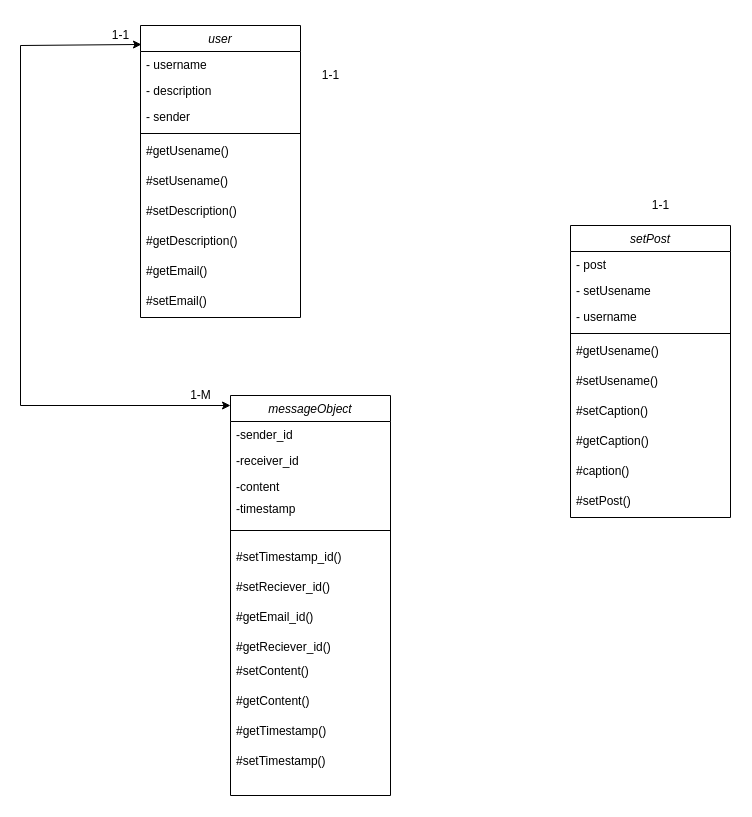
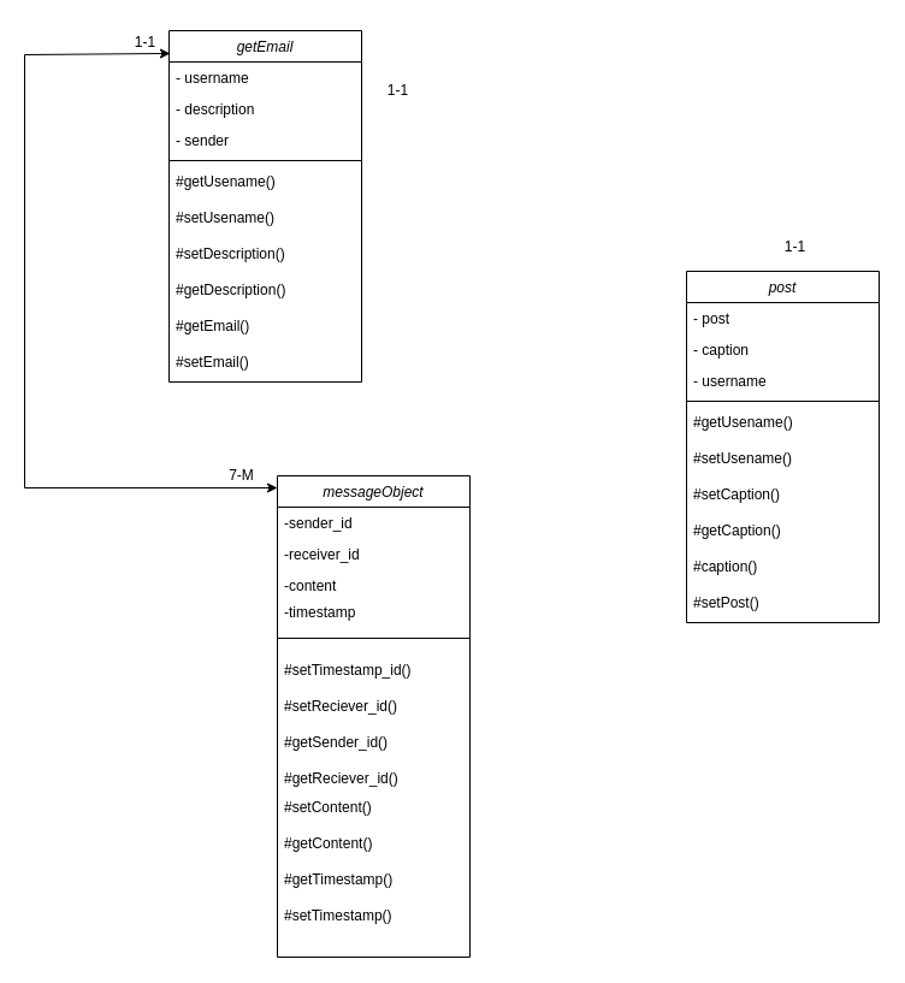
  <mxCell id="0" />
  <mxCell id="1" parent="0" />
- <mxCell id="2" value="user" style="swimlane;fontStyle=2;align=center;verticalAlign=top;childLayout=stackLayout;horizontal=1;startSize=26;horizontalStack=0;resizeParent=1;resizeLast=0;collapsible=1;marginBottom=0;rounded=0;shadow=0;strokeWidth=1;" parent="1" vertex="1"><mxGeometry x="140" y="25" width="160" height="292" as="geometry"><mxRectangle x="230" y="140" width="160" height="26" as="alternateBounds" /></mxGeometry></mxCell>
+ <mxCell id="2" value="getEmail" style="swimlane;fontStyle=2;align=center;verticalAlign=top;childLayout=stackLayout;horizontal=1;startSize=26;horizontalStack=0;resizeParent=1;resizeLast=0;collapsible=1;marginBottom=0;rounded=0;shadow=0;strokeWidth=1;" parent="1" vertex="1"><mxGeometry x="140" y="25" width="160" height="292" as="geometry"><mxRectangle x="230" y="140" width="160" height="26" as="alternateBounds" /></mxGeometry></mxCell>
  <mxCell id="3" value="- username" style="text;align=left;verticalAlign=top;spacingLeft=4;spacingRight=4;overflow=hidden;rotatable=0;points=[[0,0.5],[1,0.5]];portConstraint=eastwest;" parent="2" vertex="1"><mxGeometry y="26" width="160" height="26" as="geometry" /></mxCell>
  <mxCell id="4" value="- description" style="text;align=left;verticalAlign=top;spacingLeft=4;spacingRight=4;overflow=hidden;rotatable=0;points=[[0,0.5],[1,0.5]];portConstraint=eastwest;rounded=0;shadow=0;html=0;" parent="2" vertex="1"><mxGeometry y="52" width="160" height="26" as="geometry" /></mxCell>
  <mxCell id="5" value="- sender" style="text;align=left;verticalAlign=top;spacingLeft=4;spacingRight=4;overflow=hidden;rotatable=0;points=[[0,0.5],[1,0.5]];portConstraint=eastwest;rounded=0;shadow=0;html=0;" parent="2" vertex="1"><mxGeometry y="78" width="160" height="26" as="geometry" /></mxCell>
  <mxCell id="6" value="" style="line;html=1;strokeWidth=1;align=left;verticalAlign=middle;spacingTop=-1;spacingLeft=3;spacingRight=3;rotatable=0;labelPosition=right;points=[];portConstraint=eastwest;" parent="2" vertex="1"><mxGeometry y="104" width="160" height="8" as="geometry" /></mxCell>
  <mxCell id="7" value="#getUsename()&#10;" style="text;align=left;verticalAlign=top;spacingLeft=4;spacingRight=4;overflow=hidden;rotatable=0;points=[[0,0.5],[1,0.5]];portConstraint=eastwest;" vertex="1" parent="2"><mxGeometry y="112" width="160" height="30" as="geometry" /></mxCell>
  <mxCell id="8" value="#setUsename()&#10;" style="text;align=left;verticalAlign=top;spacingLeft=4;spacingRight=4;overflow=hidden;rotatable=0;points=[[0,0.5],[1,0.5]];portConstraint=eastwest;" vertex="1" parent="2"><mxGeometry y="142" width="160" height="30" as="geometry" /></mxCell>
  <mxCell id="9" value="#setDescription()&#10;" style="text;align=left;verticalAlign=top;spacingLeft=4;spacingRight=4;overflow=hidden;rotatable=0;points=[[0,0.5],[1,0.5]];portConstraint=eastwest;" vertex="1" parent="2"><mxGeometry y="172" width="160" height="30" as="geometry" /></mxCell>
  <mxCell id="10" value="#getDescription()&#10;" style="text;align=left;verticalAlign=top;spacingLeft=4;spacingRight=4;overflow=hidden;rotatable=0;points=[[0,0.5],[1,0.5]];portConstraint=eastwest;" vertex="1" parent="2"><mxGeometry y="202" width="160" height="30" as="geometry" /></mxCell>
  <mxCell id="11" value="#getEmail()&#10;" style="text;align=left;verticalAlign=top;spacingLeft=4;spacingRight=4;overflow=hidden;rotatable=0;points=[[0,0.5],[1,0.5]];portConstraint=eastwest;" vertex="1" parent="2"><mxGeometry y="232" width="160" height="30" as="geometry" /></mxCell>
  <mxCell id="12" value="#setEmail()&#10;" style="text;align=left;verticalAlign=top;spacingLeft=4;spacingRight=4;overflow=hidden;rotatable=0;points=[[0,0.5],[1,0.5]];portConstraint=eastwest;" vertex="1" parent="2"><mxGeometry y="262" width="160" height="30" as="geometry" /></mxCell>
- <mxCell id="13" value="setPost" style="swimlane;fontStyle=2;align=center;verticalAlign=top;childLayout=stackLayout;horizontal=1;startSize=26;horizontalStack=0;resizeParent=1;resizeLast=0;collapsible=1;marginBottom=0;rounded=0;shadow=0;strokeWidth=1;" vertex="1" parent="1"><mxGeometry x="570" y="225" width="160" height="292" as="geometry"><mxRectangle x="230" y="140" width="160" height="26" as="alternateBounds" /></mxGeometry></mxCell>
+ <mxCell id="13" value="post" style="swimlane;fontStyle=2;align=center;verticalAlign=top;childLayout=stackLayout;horizontal=1;startSize=26;horizontalStack=0;resizeParent=1;resizeLast=0;collapsible=1;marginBottom=0;rounded=0;shadow=0;strokeWidth=1;" vertex="1" parent="1"><mxGeometry x="570" y="225" width="160" height="292" as="geometry"><mxRectangle x="230" y="140" width="160" height="26" as="alternateBounds" /></mxGeometry></mxCell>
  <mxCell id="14" value="- post" style="text;align=left;verticalAlign=top;spacingLeft=4;spacingRight=4;overflow=hidden;rotatable=0;points=[[0,0.5],[1,0.5]];portConstraint=eastwest;" vertex="1" parent="13"><mxGeometry y="26" width="160" height="26" as="geometry" /></mxCell>
- <mxCell id="15" value="- setUsename" style="text;align=left;verticalAlign=top;spacingLeft=4;spacingRight=4;overflow=hidden;rotatable=0;points=[[0,0.5],[1,0.5]];portConstraint=eastwest;rounded=0;shadow=0;html=0;" vertex="1" parent="13"><mxGeometry y="52" width="160" height="26" as="geometry" /></mxCell>
+ <mxCell id="15" value="- caption" style="text;align=left;verticalAlign=top;spacingLeft=4;spacingRight=4;overflow=hidden;rotatable=0;points=[[0,0.5],[1,0.5]];portConstraint=eastwest;rounded=0;shadow=0;html=0;" vertex="1" parent="13"><mxGeometry y="52" width="160" height="26" as="geometry" /></mxCell>
  <mxCell id="16" value="- username" style="text;align=left;verticalAlign=top;spacingLeft=4;spacingRight=4;overflow=hidden;rotatable=0;points=[[0,0.5],[1,0.5]];portConstraint=eastwest;rounded=0;shadow=0;html=0;" vertex="1" parent="13"><mxGeometry y="78" width="160" height="26" as="geometry" /></mxCell>
  <mxCell id="17" value="" style="line;html=1;strokeWidth=1;align=left;verticalAlign=middle;spacingTop=-1;spacingLeft=3;spacingRight=3;rotatable=0;labelPosition=right;points=[];portConstraint=eastwest;" vertex="1" parent="13"><mxGeometry y="104" width="160" height="8" as="geometry" /></mxCell>
  <mxCell id="18" value="#getUsename()&#10;" style="text;align=left;verticalAlign=top;spacingLeft=4;spacingRight=4;overflow=hidden;rotatable=0;points=[[0,0.5],[1,0.5]];portConstraint=eastwest;" vertex="1" parent="13"><mxGeometry y="112" width="160" height="30" as="geometry" /></mxCell>
  <mxCell id="19" value="#setUsename()&#10;" style="text;align=left;verticalAlign=top;spacingLeft=4;spacingRight=4;overflow=hidden;rotatable=0;points=[[0,0.5],[1,0.5]];portConstraint=eastwest;" vertex="1" parent="13"><mxGeometry y="142" width="160" height="30" as="geometry" /></mxCell>
  <mxCell id="20" value="#setCaption()&#10;" style="text;align=left;verticalAlign=top;spacingLeft=4;spacingRight=4;overflow=hidden;rotatable=0;points=[[0,0.5],[1,0.5]];portConstraint=eastwest;" vertex="1" parent="13"><mxGeometry y="172" width="160" height="30" as="geometry" /></mxCell>
  <mxCell id="21" value="#getCaption()&#10;" style="text;align=left;verticalAlign=top;spacingLeft=4;spacingRight=4;overflow=hidden;rotatable=0;points=[[0,0.5],[1,0.5]];portConstraint=eastwest;" vertex="1" parent="13"><mxGeometry y="202" width="160" height="30" as="geometry" /></mxCell>
  <mxCell id="22" value="#caption()&#10;" style="text;align=left;verticalAlign=top;spacingLeft=4;spacingRight=4;overflow=hidden;rotatable=0;points=[[0,0.5],[1,0.5]];portConstraint=eastwest;" vertex="1" parent="13"><mxGeometry y="232" width="160" height="30" as="geometry" /></mxCell>
  <mxCell id="23" value="#setPost()&#10;" style="text;align=left;verticalAlign=top;spacingLeft=4;spacingRight=4;overflow=hidden;rotatable=0;points=[[0,0.5],[1,0.5]];portConstraint=eastwest;" vertex="1" parent="13"><mxGeometry y="262" width="160" height="30" as="geometry" /></mxCell>
  <mxCell id="24" value="messageObject" style="swimlane;fontStyle=2;align=center;verticalAlign=top;childLayout=stackLayout;horizontal=1;startSize=26;horizontalStack=0;resizeParent=1;resizeLast=0;collapsible=1;marginBottom=0;rounded=0;shadow=0;strokeWidth=1;" vertex="1" parent="1"><mxGeometry x="230" y="395" width="160" height="400" as="geometry"><mxRectangle x="230" y="140" width="160" height="26" as="alternateBounds" /></mxGeometry></mxCell>
  <mxCell id="25" value="-sender_id" style="text;align=left;verticalAlign=top;spacingLeft=4;spacingRight=4;overflow=hidden;rotatable=0;points=[[0,0.5],[1,0.5]];portConstraint=eastwest;" vertex="1" parent="24"><mxGeometry y="26" width="160" height="26" as="geometry" /></mxCell>
  <mxCell id="26" value="-receiver_id" style="text;align=left;verticalAlign=top;spacingLeft=4;spacingRight=4;overflow=hidden;rotatable=0;points=[[0,0.5],[1,0.5]];portConstraint=eastwest;rounded=0;shadow=0;html=0;" vertex="1" parent="24"><mxGeometry y="52" width="160" height="26" as="geometry" /></mxCell>
  <mxCell id="27" value="-content" style="text;align=left;verticalAlign=top;spacingLeft=4;spacingRight=4;overflow=hidden;rotatable=0;points=[[0,0.5],[1,0.5]];portConstraint=eastwest;rounded=0;shadow=0;html=0;" vertex="1" parent="24"><mxGeometry y="78" width="160" height="22" as="geometry" /></mxCell>
  <mxCell id="28" value="-timestamp" style="text;align=left;verticalAlign=top;spacingLeft=4;spacingRight=4;overflow=hidden;rotatable=0;points=[[0,0.5],[1,0.5]];portConstraint=eastwest;rounded=0;shadow=0;html=0;" vertex="1" parent="24"><mxGeometry y="100" width="160" height="22" as="geometry" /></mxCell>
  <mxCell id="29" value="" style="line;html=1;strokeWidth=1;align=left;verticalAlign=middle;spacingTop=-1;spacingLeft=3;spacingRight=3;rotatable=0;labelPosition=right;points=[];portConstraint=eastwest;" vertex="1" parent="24"><mxGeometry y="122" width="160" height="26" as="geometry" /></mxCell>
  <mxCell id="30" value="#setTimestamp_id()&#10;" style="text;align=left;verticalAlign=top;spacingLeft=4;spacingRight=4;overflow=hidden;rotatable=0;points=[[0,0.5],[1,0.5]];portConstraint=eastwest;" vertex="1" parent="24"><mxGeometry y="148" width="160" height="30" as="geometry" /></mxCell>
  <mxCell id="31" value="#setReciever_id()&#10;" style="text;align=left;verticalAlign=top;spacingLeft=4;spacingRight=4;overflow=hidden;rotatable=0;points=[[0,0.5],[1,0.5]];portConstraint=eastwest;" vertex="1" parent="24"><mxGeometry y="178" width="160" height="30" as="geometry" /></mxCell>
- <mxCell id="32" value="#getEmail_id()&#10;" style="text;align=left;verticalAlign=top;spacingLeft=4;spacingRight=4;overflow=hidden;rotatable=0;points=[[0,0.5],[1,0.5]];portConstraint=eastwest;" vertex="1" parent="24"><mxGeometry y="208" width="160" height="30" as="geometry" /></mxCell>
+ <mxCell id="32" value="#getSender_id()&#10;" style="text;align=left;verticalAlign=top;spacingLeft=4;spacingRight=4;overflow=hidden;rotatable=0;points=[[0,0.5],[1,0.5]];portConstraint=eastwest;" vertex="1" parent="24"><mxGeometry y="208" width="160" height="30" as="geometry" /></mxCell>
  <mxCell id="33" value="#getReciever_id()&#10;" style="text;align=left;verticalAlign=top;spacingLeft=4;spacingRight=4;overflow=hidden;rotatable=0;points=[[0,0.5],[1,0.5]];portConstraint=eastwest;" vertex="1" parent="24"><mxGeometry y="238" width="160" height="24" as="geometry" /></mxCell>
  <mxCell id="34" value="#setContent()&#10;" style="text;align=left;verticalAlign=top;spacingLeft=4;spacingRight=4;overflow=hidden;rotatable=0;points=[[0,0.5],[1,0.5]];portConstraint=eastwest;" vertex="1" parent="24"><mxGeometry y="262" width="160" height="30" as="geometry" /></mxCell>
  <mxCell id="35" value="#getContent()&#10;" style="text;align=left;verticalAlign=top;spacingLeft=4;spacingRight=4;overflow=hidden;rotatable=0;points=[[0,0.5],[1,0.5]];portConstraint=eastwest;" vertex="1" parent="24"><mxGeometry y="292" width="160" height="30" as="geometry" /></mxCell>
  <mxCell id="36" value="#getTimestamp()&#10;" style="text;align=left;verticalAlign=top;spacingLeft=4;spacingRight=4;overflow=hidden;rotatable=0;points=[[0,0.5],[1,0.5]];portConstraint=eastwest;" vertex="1" parent="24"><mxGeometry y="322" width="160" height="30" as="geometry" /></mxCell>
  <mxCell id="37" value="#setTimestamp()&#10;" style="text;align=left;verticalAlign=top;spacingLeft=4;spacingRight=4;overflow=hidden;rotatable=0;points=[[0,0.5],[1,0.5]];portConstraint=eastwest;" vertex="1" parent="24"><mxGeometry y="352" width="160" height="30" as="geometry" /></mxCell>
  <mxCell id="38" value="1-1" style="text;html=1;align=center;verticalAlign=middle;resizable=0;points=[];autosize=1;strokeColor=none;fillColor=none;" vertex="1" parent="1"><mxGeometry x="310" y="60" width="40" height="30" as="geometry" /></mxCell>
  <mxCell id="39" value="1-1" style="text;html=1;align=center;verticalAlign=middle;resizable=0;points=[];autosize=1;strokeColor=none;fillColor=none;" vertex="1" parent="1"><mxGeometry x="640" y="190" width="40" height="30" as="geometry" /></mxCell>
  <mxCell id="40" value="" style="endArrow=classic;startArrow=classic;html=1;rounded=0;entryX=0.006;entryY=0.065;entryDx=0;entryDy=0;entryPerimeter=0;" edge="1" parent="1" target="2"><mxGeometry width="50" height="50" relative="1" as="geometry"><mxPoint x="230" y="405" as="sourcePoint" /><mxPoint x="70" y="325" as="targetPoint" /><Array as="points"><mxPoint x="20" y="405" /><mxPoint x="20" y="45" /></Array></mxGeometry></mxCell>
- <mxCell id="41" value="1-M" style="text;html=1;align=center;verticalAlign=middle;resizable=0;points=[];autosize=1;strokeColor=none;fillColor=none;" vertex="1" parent="1"><mxGeometry x="180" y="380" width="40" height="30" as="geometry" /></mxCell>
+ <mxCell id="41" value="7-M" style="text;html=1;align=center;verticalAlign=middle;resizable=0;points=[];autosize=1;strokeColor=none;fillColor=none;" vertex="1" parent="1"><mxGeometry x="180" y="380" width="40" height="30" as="geometry" /></mxCell>
  <mxCell id="42" value="1-1" style="text;html=1;align=center;verticalAlign=middle;resizable=0;points=[];autosize=1;strokeColor=none;fillColor=none;" vertex="1" parent="1"><mxGeometry x="100" y="20" width="40" height="30" as="geometry" /></mxCell>
